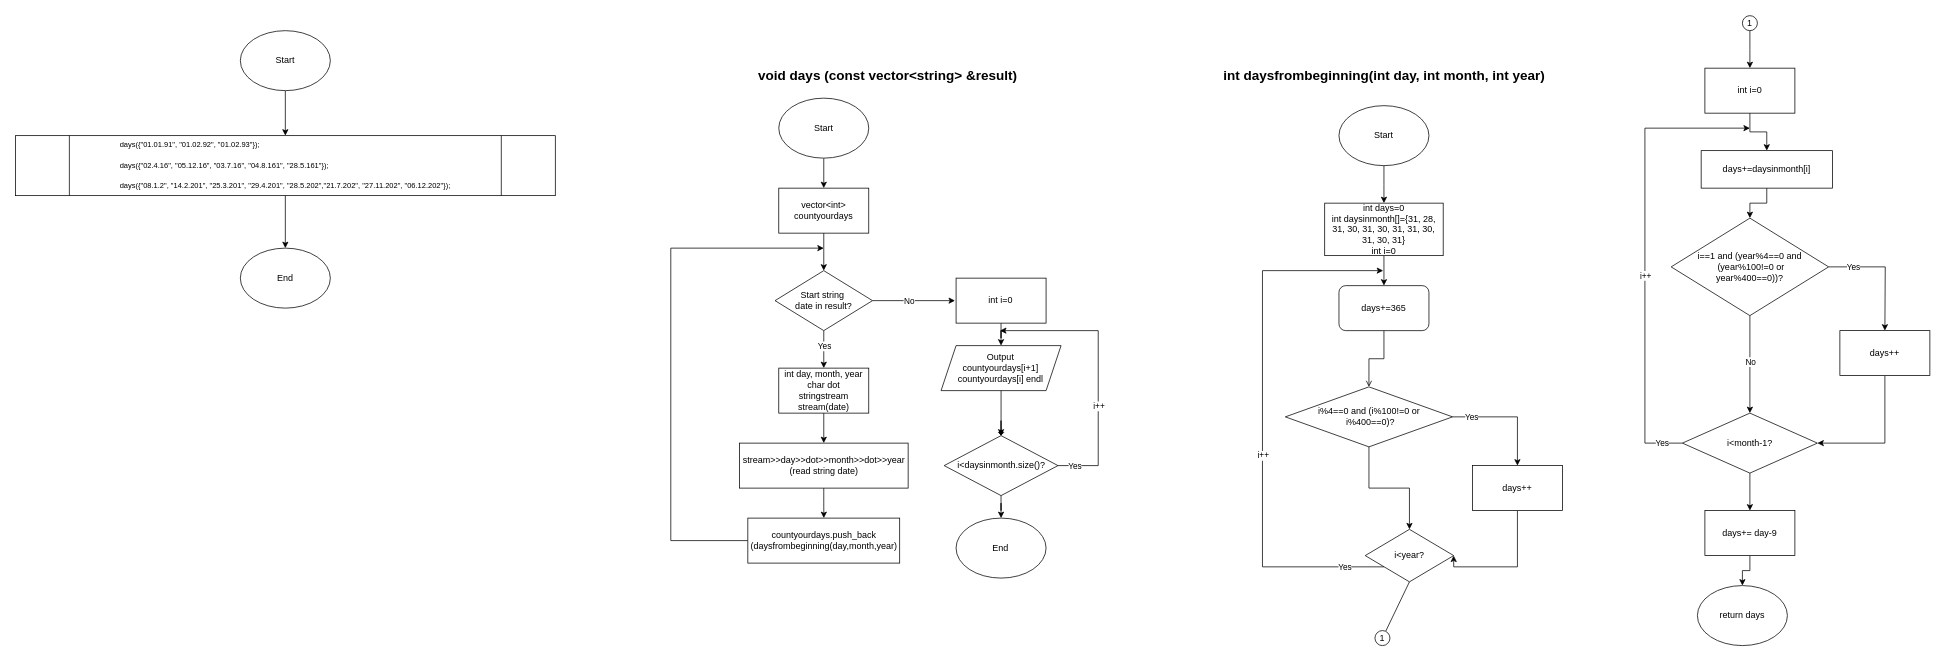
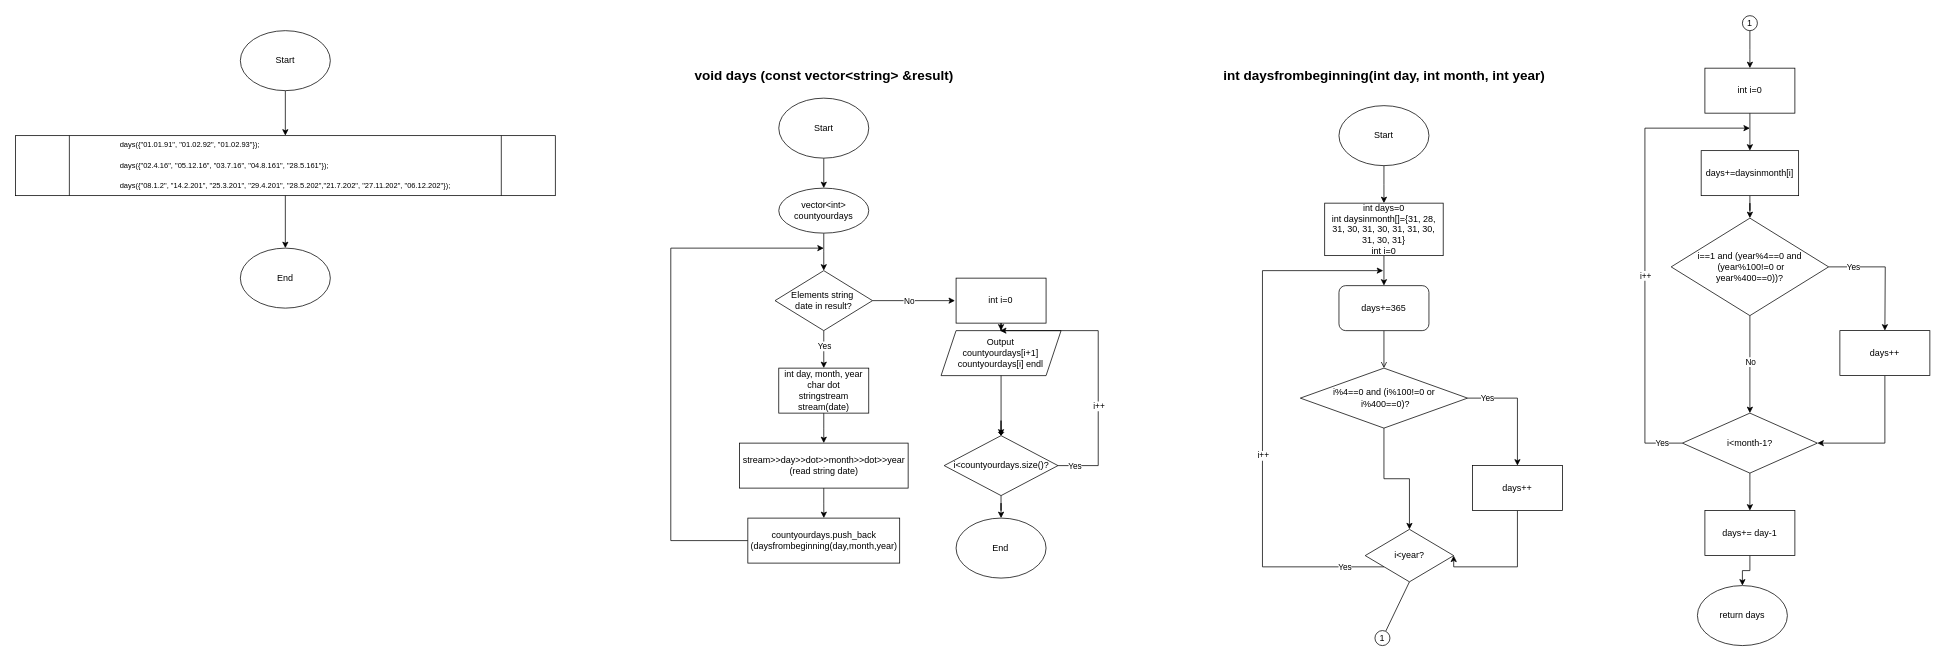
  <mxCell id="0" />
  <mxCell id="1" parent="0" />
  <mxCell id="2" style="edgeStyle=orthogonalEdgeStyle;rounded=0;orthogonalLoop=1;jettySize=auto;html=1;" edge="1" parent="1" source="3" target="5"><mxGeometry relative="1" as="geometry"><mxPoint x="380" y="170" as="targetPoint" /></mxGeometry></mxCell>
  <mxCell id="3" value="Start" style="ellipse;whiteSpace=wrap;html=1;" vertex="1" parent="1"><mxGeometry x="320" y="40" width="120" height="80" as="geometry" /></mxCell>
  <mxCell id="4" style="edgeStyle=orthogonalEdgeStyle;rounded=0;orthogonalLoop=1;jettySize=auto;html=1;" edge="1" parent="1" source="5" target="6"><mxGeometry relative="1" as="geometry"><mxPoint x="380" y="340" as="targetPoint" /></mxGeometry></mxCell>
  <mxCell id="5" value="&lt;p style=&quot;line-height: 100%;&quot;&gt;&lt;/p&gt;&lt;div align=&quot;justify&quot; style=&quot;color: rgb(212, 212, 212); font-family: Consolas, &amp;quot;Courier New&amp;quot;, monospace; font-weight: normal; line-height: 16px; white-space: pre; font-size: 10px;&quot;&gt;&lt;p&gt;&lt;font style=&quot;font-size: 10px;&quot; face=&quot;Helvetica&quot; color=&quot;#000000&quot;&gt;days({&quot;01.01.91&quot;, &quot;01.02.92&quot;, &quot;01.02.93&quot;});&lt;/font&gt;&lt;/p&gt;&lt;p&gt;&lt;font style=&quot;font-size: 10px;&quot; face=&quot;Helvetica&quot; color=&quot;#000000&quot;&gt;days({&quot;02.4.16&quot;, &quot;05.12.16&quot;, &quot;03.7.16&quot;, &quot;04.8.161&quot;, &quot;28.5.161&quot;});&lt;/font&gt;&lt;/p&gt;&lt;p&gt;&lt;font style=&quot;font-size: 10px;&quot; face=&quot;Helvetica&quot; color=&quot;#000000&quot;&gt;days({&quot;08.1.2&quot;, &quot;14.2.201&quot;, &quot;25.3.201&quot;, &quot;29.4.201&quot;, &quot;28.5.202&quot;,&quot;21.7.202&quot;, &quot;27.11.202&quot;, &quot;06.12.202&quot;});&lt;/font&gt;&lt;/p&gt;&lt;/div&gt;&lt;p&gt;&lt;/p&gt;" style="shape=process;whiteSpace=wrap;html=1;backgroundOutline=1;fillColor=none;" vertex="1" parent="1"><mxGeometry x="20" y="180" width="720" height="80" as="geometry" /></mxCell>
  <mxCell id="6" value="End" style="ellipse;whiteSpace=wrap;html=1;" vertex="1" parent="1"><mxGeometry x="320" y="330" width="120" height="80" as="geometry" /></mxCell>
- <mxCell id="7" value="&lt;font style=&quot;font-size: 18px;&quot;&gt;&lt;b&gt;void days (const vector&amp;lt;string&amp;gt; &amp;amp;result)&lt;br&gt;&lt;/b&gt;&lt;/font&gt;" style="text;html=1;align=center;verticalAlign=middle;resizable=0;points=[];autosize=1;strokeColor=none;fillColor=none;" vertex="1" parent="1"><mxGeometry x="998" y="80" width="370" height="40" as="geometry" /></mxCell>
+ <mxCell id="7" value="&lt;font style=&quot;font-size: 18px;&quot;&gt;&lt;b&gt;void days (const vector&amp;lt;string&amp;gt; &amp;amp;result)&lt;br&gt;&lt;/b&gt;&lt;/font&gt;" style="text;html=1;align=center;verticalAlign=middle;resizable=0;points=[];autosize=1;strokeColor=none;fillColor=none;" vertex="1" parent="1"><mxGeometry x="913" y="80" width="370" height="40" as="geometry" /></mxCell>
  <mxCell id="8" value="" style="edgeStyle=orthogonalEdgeStyle;rounded=0;orthogonalLoop=1;jettySize=auto;html=1;" edge="1" parent="1" source="9" target="11"><mxGeometry relative="1" as="geometry" /></mxCell>
  <mxCell id="9" value="Start" style="ellipse;whiteSpace=wrap;html=1;" vertex="1" parent="1"><mxGeometry x="1038" y="130" width="120" height="80" as="geometry" /></mxCell>
  <mxCell id="10" style="edgeStyle=orthogonalEdgeStyle;rounded=0;orthogonalLoop=1;jettySize=auto;html=1;" edge="1" parent="1" source="11"><mxGeometry relative="1" as="geometry"><mxPoint x="1098" y="360" as="targetPoint" /></mxGeometry></mxCell>
- <mxCell id="11" value="vector&amp;lt;int&amp;gt; countyourdays" style="rounded=0;whiteSpace=wrap;html=1;" vertex="1" parent="1"><mxGeometry x="1038" y="250" width="120" height="60" as="geometry" /></mxCell>
+ <mxCell id="11" value="vector&amp;lt;int&amp;gt; countyourdays" style="ellipse;whiteSpace=wrap;html=1;" vertex="1" parent="1"><mxGeometry x="1038" y="250" width="120" height="60" as="geometry" /></mxCell>
  <mxCell id="12" style="edgeStyle=orthogonalEdgeStyle;rounded=0;orthogonalLoop=1;jettySize=auto;html=1;" edge="1" parent="1" source="16"><mxGeometry relative="1" as="geometry"><mxPoint x="1098" y="490" as="targetPoint" /></mxGeometry></mxCell>
  <mxCell id="13" value="Yes" style="edgeLabel;html=1;align=center;verticalAlign=middle;resizable=0;points=[];" connectable="0" vertex="1" parent="12"><mxGeometry x="-0.208" relative="1" as="geometry"><mxPoint as="offset" /></mxGeometry></mxCell>
  <mxCell id="14" style="edgeStyle=orthogonalEdgeStyle;rounded=0;orthogonalLoop=1;jettySize=auto;html=1;" edge="1" parent="1" source="16"><mxGeometry relative="1" as="geometry"><mxPoint x="1273" y="400" as="targetPoint" /></mxGeometry></mxCell>
  <mxCell id="15" value="No" style="edgeLabel;html=1;align=center;verticalAlign=middle;resizable=0;points=[];" connectable="0" vertex="1" parent="14"><mxGeometry x="-0.19" relative="1" as="geometry"><mxPoint x="3" as="offset" /></mxGeometry></mxCell>
- <mxCell id="16" value="&lt;div&gt;Start string&amp;nbsp;&lt;/div&gt;&lt;div&gt;date in result?&lt;/div&gt;" style="rhombus;whiteSpace=wrap;html=1;" vertex="1" parent="1"><mxGeometry x="1033" y="360" width="130" height="80" as="geometry" /></mxCell>
+ <mxCell id="16" value="&lt;div&gt;Elements string&amp;nbsp;&lt;/div&gt;&lt;div&gt;date in result?&lt;/div&gt;" style="rhombus;whiteSpace=wrap;html=1;" vertex="1" parent="1"><mxGeometry x="1033" y="360" width="130" height="80" as="geometry" /></mxCell>
  <mxCell id="17" style="edgeStyle=orthogonalEdgeStyle;rounded=0;orthogonalLoop=1;jettySize=auto;html=1;" edge="1" parent="1" source="18"><mxGeometry relative="1" as="geometry"><mxPoint x="1098" y="590" as="targetPoint" /></mxGeometry></mxCell>
  <mxCell id="18" value="int day, month, year&lt;br&gt;char dot&lt;br&gt;stringstream stream(date)" style="rounded=0;whiteSpace=wrap;html=1;" vertex="1" parent="1"><mxGeometry x="1038" y="490" width="120" height="60" as="geometry" /></mxCell>
  <mxCell id="19" value="" style="edgeStyle=orthogonalEdgeStyle;rounded=0;orthogonalLoop=1;jettySize=auto;html=1;" edge="1" parent="1" source="20" target="22"><mxGeometry relative="1" as="geometry" /></mxCell>
  <mxCell id="20" value="stream&amp;gt;&amp;gt;day&amp;gt;&amp;gt;dot&amp;gt;&amp;gt;month&amp;gt;&amp;gt;dot&amp;gt;&amp;gt;year&lt;br&gt;(read string date)" style="rounded=0;whiteSpace=wrap;html=1;" vertex="1" parent="1"><mxGeometry x="985.5" y="590" width="225" height="60" as="geometry" /></mxCell>
  <mxCell id="21" style="edgeStyle=orthogonalEdgeStyle;rounded=0;orthogonalLoop=1;jettySize=auto;html=1;" edge="1" parent="1" source="22"><mxGeometry relative="1" as="geometry"><mxPoint x="1098" y="330" as="targetPoint" /><Array as="points"><mxPoint x="894" y="720" /></Array></mxGeometry></mxCell>
  <mxCell id="22" value="&lt;div&gt;countyourdays.push_back&lt;/div&gt;&lt;div&gt;(daysfrombeginning(day,month,year)&lt;/div&gt;" style="rounded=0;whiteSpace=wrap;html=1;" vertex="1" parent="1"><mxGeometry x="996.75" y="690" width="202.5" height="60" as="geometry" /></mxCell>
  <mxCell id="23" value="" style="edgeStyle=orthogonalEdgeStyle;rounded=0;orthogonalLoop=1;jettySize=auto;html=1;" edge="1" parent="1" source="24" target="26"><mxGeometry relative="1" as="geometry" /></mxCell>
  <mxCell id="24" value="int i=0" style="rounded=0;whiteSpace=wrap;html=1;" vertex="1" parent="1"><mxGeometry x="1274.43" y="370" width="120" height="60" as="geometry" /></mxCell>
  <mxCell id="25" style="edgeStyle=orthogonalEdgeStyle;rounded=0;orthogonalLoop=1;jettySize=auto;html=1;" edge="1" parent="1" source="33"><mxGeometry relative="1" as="geometry"><mxPoint x="1334.43" y="580" as="targetPoint" /></mxGeometry></mxCell>
- <mxCell id="26" value="&lt;div&gt;Output&lt;/div&gt;&lt;div&gt;countyourdays[i+1]&lt;/div&gt;&lt;div&gt;countyourdays[i] endl&lt;/div&gt;" style="shape=parallelogram;perimeter=parallelogramPerimeter;whiteSpace=wrap;html=1;fixedSize=1;" vertex="1" parent="1"><mxGeometry x="1254.43" y="460" width="160" height="60" as="geometry" /></mxCell>
+ <mxCell id="26" value="&lt;div&gt;Output&lt;/div&gt;&lt;div&gt;countyourdays[i+1]&lt;/div&gt;&lt;div&gt;countyourdays[i] endl&lt;/div&gt;" style="shape=parallelogram;perimeter=parallelogramPerimeter;whiteSpace=wrap;html=1;fixedSize=1;" vertex="1" parent="1"><mxGeometry x="1254.43" y="440" width="160" height="60" as="geometry" /></mxCell>
  <mxCell id="27" style="edgeStyle=orthogonalEdgeStyle;rounded=0;orthogonalLoop=1;jettySize=auto;html=1;" edge="1" parent="1" source="33"><mxGeometry relative="1" as="geometry"><mxPoint x="1333" y="440" as="targetPoint" /><Array as="points"><mxPoint x="1464" y="620" /><mxPoint x="1464" y="440" /></Array></mxGeometry></mxCell>
  <mxCell id="28" value="Yes" style="edgeLabel;html=1;align=center;verticalAlign=middle;resizable=0;points=[];" connectable="0" vertex="1" parent="27"><mxGeometry x="-0.88" relative="1" as="geometry"><mxPoint as="offset" /></mxGeometry></mxCell>
  <mxCell id="29" value="i++" style="edgeLabel;html=1;align=center;verticalAlign=middle;resizable=0;points=[];" connectable="0" vertex="1" parent="27"><mxGeometry x="-0.272" relative="1" as="geometry"><mxPoint as="offset" /></mxGeometry></mxCell>
  <mxCell id="30" style="edgeStyle=orthogonalEdgeStyle;rounded=0;orthogonalLoop=1;jettySize=auto;html=1;" edge="1" parent="1" source="33" target="31"><mxGeometry relative="1" as="geometry"><mxPoint x="1334.43" y="700" as="targetPoint" /></mxGeometry></mxCell>
  <mxCell id="31" value="End" style="ellipse;whiteSpace=wrap;html=1;" vertex="1" parent="1"><mxGeometry x="1274.43" y="690" width="120" height="80" as="geometry" /></mxCell>
  <mxCell id="32" value="" style="edgeStyle=orthogonalEdgeStyle;rounded=0;orthogonalLoop=1;jettySize=auto;html=1;endArrow=diamond;" edge="1" parent="1" source="26" target="33"><mxGeometry relative="1" as="geometry"><mxPoint x="1334.43" y="580" as="targetPoint" /><mxPoint x="1334" y="520" as="sourcePoint" /></mxGeometry></mxCell>
- <mxCell id="33" value="i&amp;lt;daysinmonth.size()?" style="rhombus;whiteSpace=wrap;html=1;" vertex="1" parent="1"><mxGeometry x="1258.54" y="580" width="151.78" height="80" as="geometry" /></mxCell>
+ <mxCell id="33" value="i&amp;lt;countyourdays.size()?" style="rhombus;whiteSpace=wrap;html=1;" vertex="1" parent="1"><mxGeometry x="1258.54" y="580" width="151.78" height="80" as="geometry" /></mxCell>
  <mxCell id="34" value="&lt;font style=&quot;font-size: 18px;&quot;&gt;&lt;b&gt;int daysfrombeginning(int day, int month, int year)&lt;br&gt;&lt;/b&gt;&lt;/font&gt;" style="text;html=1;align=center;verticalAlign=middle;resizable=0;points=[];autosize=1;strokeColor=none;fillColor=none;" vertex="1" parent="1"><mxGeometry x="1620" y="80" width="450" height="40" as="geometry" /></mxCell>
  <mxCell id="35" style="edgeStyle=orthogonalEdgeStyle;rounded=0;orthogonalLoop=1;jettySize=auto;html=1;" edge="1" parent="1" source="36"><mxGeometry relative="1" as="geometry"><mxPoint x="1845" y="270" as="targetPoint" /></mxGeometry></mxCell>
  <mxCell id="36" value="Start" style="ellipse;whiteSpace=wrap;html=1;" vertex="1" parent="1"><mxGeometry x="1785" y="140" width="120" height="80" as="geometry" /></mxCell>
  <mxCell id="37" style="edgeStyle=orthogonalEdgeStyle;rounded=0;orthogonalLoop=1;jettySize=auto;html=1;entryX=0.5;entryY=0;entryDx=0;entryDy=0;" edge="1" parent="1" source="38" target="40"><mxGeometry relative="1" as="geometry"><mxPoint x="1845" y="370" as="targetPoint" /></mxGeometry></mxCell>
  <mxCell id="38" value="&lt;div&gt;int days=0&lt;/div&gt;&lt;div&gt;int daysinmonth[]={31, 28, 31, 30, 31, 30, 31, 31, 30, 31, 30, 31}&lt;/div&gt;&lt;div&gt;int i=0&lt;br&gt;&lt;/div&gt;" style="rounded=0;whiteSpace=wrap;html=1;" vertex="1" parent="1"><mxGeometry x="1766" y="270" width="158" height="70" as="geometry" /></mxCell>
  <mxCell id="39" style="edgeStyle=orthogonalEdgeStyle;rounded=0;orthogonalLoop=1;jettySize=auto;html=1;entryX=0.5;entryY=0;entryDx=0;entryDy=0;endArrow=open;" edge="1" parent="1" source="40" target="44"><mxGeometry relative="1" as="geometry"><mxPoint x="1845" y="490" as="targetPoint" /></mxGeometry></mxCell>
  <mxCell id="40" value="days+=365" style="whiteSpace=wrap;html=1;rounded=1;" vertex="1" parent="1"><mxGeometry x="1785" y="380" width="120" height="60" as="geometry" /></mxCell>
  <mxCell id="41" style="edgeStyle=orthogonalEdgeStyle;rounded=0;orthogonalLoop=1;jettySize=auto;html=1;entryX=0.5;entryY=0;entryDx=0;entryDy=0;" edge="1" parent="1" source="44" target="46"><mxGeometry relative="1" as="geometry" /></mxCell>
  <mxCell id="42" value="Yes" style="edgeLabel;html=1;align=center;verticalAlign=middle;resizable=0;points=[];" connectable="0" vertex="1" parent="41"><mxGeometry x="-0.667" relative="1" as="geometry"><mxPoint as="offset" /></mxGeometry></mxCell>
  <mxCell id="43" style="edgeStyle=orthogonalEdgeStyle;rounded=0;orthogonalLoop=1;jettySize=auto;html=1;" edge="1" parent="1" source="44" target="50"><mxGeometry relative="1" as="geometry"><mxPoint x="1845" y="720" as="targetPoint" /></mxGeometry></mxCell>
- <mxCell id="44" value="&lt;div&gt;i%4==0 and (i%100!=0 or&lt;/div&gt;&lt;div&gt;&amp;nbsp;i%400==0)?&lt;/div&gt;" style="rhombus;whiteSpace=wrap;html=1;" vertex="1" parent="1"><mxGeometry x="1713.5" y="515" width="223" height="80" as="geometry" /></mxCell>
+ <mxCell id="44" value="&lt;div&gt;i%4==0 and (i%100!=0 or&lt;/div&gt;&lt;div&gt;&amp;nbsp;i%400==0)?&lt;/div&gt;" style="rhombus;whiteSpace=wrap;html=1;" vertex="1" parent="1"><mxGeometry x="1733.5" y="490" width="223" height="80" as="geometry" /></mxCell>
  <mxCell id="45" style="edgeStyle=orthogonalEdgeStyle;rounded=0;orthogonalLoop=1;jettySize=auto;html=1;entryX=1;entryY=0.5;entryDx=0;entryDy=0;" edge="1" parent="1" source="46" target="50"><mxGeometry relative="1" as="geometry"><Array as="points"><mxPoint x="2023" y="755" /></Array></mxGeometry></mxCell>
  <mxCell id="46" value="days++" style="rounded=0;whiteSpace=wrap;html=1;" vertex="1" parent="1"><mxGeometry x="1963" y="620" width="120" height="60" as="geometry" /></mxCell>
  <mxCell id="47" style="edgeStyle=orthogonalEdgeStyle;rounded=0;orthogonalLoop=1;jettySize=auto;html=1;" edge="1" parent="1" source="50"><mxGeometry relative="1" as="geometry"><mxPoint x="1844" y="360" as="targetPoint" /><Array as="points"><mxPoint x="1683" y="755" /><mxPoint x="1683" y="360" /></Array></mxGeometry></mxCell>
  <mxCell id="48" value="Yes" style="edgeLabel;html=1;align=center;verticalAlign=middle;resizable=0;points=[];" connectable="0" vertex="1" parent="47"><mxGeometry x="-0.852" relative="1" as="geometry"><mxPoint as="offset" /></mxGeometry></mxCell>
  <mxCell id="49" value="i++" style="edgeLabel;html=1;align=center;verticalAlign=middle;resizable=0;points=[];" connectable="0" vertex="1" parent="47"><mxGeometry x="-0.135" relative="1" as="geometry"><mxPoint as="offset" /></mxGeometry></mxCell>
  <mxCell id="50" value="i&amp;lt;year?" style="rhombus;whiteSpace=wrap;html=1;" vertex="1" parent="1"><mxGeometry x="1820" y="705" width="118" height="70" as="geometry" /></mxCell>
  <mxCell id="51" value="" style="endArrow=none;html=1;rounded=0;exitX=0.5;exitY=1;exitDx=0;exitDy=0;" edge="1" parent="1" source="50" target="52"><mxGeometry width="50" height="50" relative="1" as="geometry"><mxPoint x="1843" y="840" as="sourcePoint" /><mxPoint x="1843" y="790" as="targetPoint" /><Array as="points" /></mxGeometry></mxCell>
  <mxCell id="52" value="1" style="ellipse;whiteSpace=wrap;html=1;aspect=fixed;" vertex="1" parent="1"><mxGeometry x="1833" y="840" width="20" height="20" as="geometry" /></mxCell>
  <mxCell id="53" style="edgeStyle=orthogonalEdgeStyle;rounded=0;orthogonalLoop=1;jettySize=auto;html=1;" edge="1" parent="1" source="54"><mxGeometry relative="1" as="geometry"><mxPoint x="2333" y="90" as="targetPoint" /></mxGeometry></mxCell>
  <mxCell id="54" value="1" style="ellipse;whiteSpace=wrap;html=1;aspect=fixed;" vertex="1" parent="1"><mxGeometry x="2323" y="20" width="20" height="20" as="geometry" /></mxCell>
  <mxCell id="55" value="" style="edgeStyle=orthogonalEdgeStyle;rounded=0;orthogonalLoop=1;jettySize=auto;html=1;" edge="1" parent="1" source="56" target="58"><mxGeometry relative="1" as="geometry" /></mxCell>
  <mxCell id="56" value="int i=0" style="rounded=0;whiteSpace=wrap;html=1;" vertex="1" parent="1"><mxGeometry x="2273" y="90" width="120" height="60" as="geometry" /></mxCell>
  <mxCell id="57" value="" style="edgeStyle=orthogonalEdgeStyle;rounded=0;orthogonalLoop=1;jettySize=auto;html=1;" edge="1" parent="1" source="58" target="63"><mxGeometry relative="1" as="geometry" /></mxCell>
- <mxCell id="58" value="days+=daysinmonth[i]" style="rounded=0;whiteSpace=wrap;html=1;" vertex="1" parent="1"><mxGeometry x="2268" y="200" width="175" height="50" as="geometry" /></mxCell>
+ <mxCell id="58" value="days+=daysinmonth[i]" style="rounded=0;whiteSpace=wrap;html=1;" vertex="1" parent="1"><mxGeometry x="2268" y="200" width="130" height="60" as="geometry" /></mxCell>
  <mxCell id="59" style="edgeStyle=orthogonalEdgeStyle;rounded=0;orthogonalLoop=1;jettySize=auto;html=1;" edge="1" parent="1" source="63"><mxGeometry relative="1" as="geometry"><mxPoint x="2513" y="440" as="targetPoint" /></mxGeometry></mxCell>
  <mxCell id="60" value="Yes" style="edgeLabel;html=1;align=center;verticalAlign=middle;resizable=0;points=[];" connectable="0" vertex="1" parent="59"><mxGeometry x="-0.599" relative="1" as="geometry"><mxPoint as="offset" /></mxGeometry></mxCell>
  <mxCell id="61" style="edgeStyle=orthogonalEdgeStyle;rounded=0;orthogonalLoop=1;jettySize=auto;html=1;" edge="1" parent="1" source="63"><mxGeometry relative="1" as="geometry"><mxPoint x="2333" y="550" as="targetPoint" /></mxGeometry></mxCell>
  <mxCell id="62" value="No" style="edgeLabel;html=1;align=center;verticalAlign=middle;resizable=0;points=[];" connectable="0" vertex="1" parent="61"><mxGeometry x="-0.068" relative="1" as="geometry"><mxPoint as="offset" /></mxGeometry></mxCell>
  <mxCell id="63" value="&lt;div&gt;i==1 and (year%4==0 and&lt;/div&gt;&lt;div&gt;&amp;nbsp;(year%100!=0 or&lt;/div&gt;&lt;div&gt;year%400==0))?&lt;br&gt;&lt;/div&gt;" style="rhombus;whiteSpace=wrap;html=1;" vertex="1" parent="1"><mxGeometry x="2228" y="290" width="210" height="130" as="geometry" /></mxCell>
  <mxCell id="64" style="edgeStyle=orthogonalEdgeStyle;rounded=0;orthogonalLoop=1;jettySize=auto;html=1;" edge="1" parent="1" target="70"><mxGeometry relative="1" as="geometry"><mxPoint x="2423" y="610" as="targetPoint" /><mxPoint x="2513" y="500" as="sourcePoint" /><Array as="points"><mxPoint x="2513" y="590" /></Array></mxGeometry></mxCell>
  <mxCell id="65" value="days++" style="rounded=0;whiteSpace=wrap;html=1;" vertex="1" parent="1"><mxGeometry x="2453" y="440" width="120" height="60" as="geometry" /></mxCell>
  <mxCell id="66" style="edgeStyle=orthogonalEdgeStyle;rounded=0;orthogonalLoop=1;jettySize=auto;html=1;" edge="1" parent="1" source="70"><mxGeometry relative="1" as="geometry"><mxPoint x="2333" y="170" as="targetPoint" /><Array as="points"><mxPoint x="2193" y="590" /><mxPoint x="2193" y="170" /></Array></mxGeometry></mxCell>
  <mxCell id="67" value="Yes" style="edgeLabel;html=1;align=center;verticalAlign=middle;resizable=0;points=[];" connectable="0" vertex="1" parent="66"><mxGeometry x="-0.908" relative="1" as="geometry"><mxPoint as="offset" /></mxGeometry></mxCell>
  <mxCell id="68" value="i++" style="edgeLabel;html=1;align=center;verticalAlign=middle;resizable=0;points=[];" connectable="0" vertex="1" parent="66"><mxGeometry x="-0.171" relative="1" as="geometry"><mxPoint y="-21" as="offset" /></mxGeometry></mxCell>
  <mxCell id="69" style="edgeStyle=orthogonalEdgeStyle;rounded=0;orthogonalLoop=1;jettySize=auto;html=1;" edge="1" parent="1" source="70"><mxGeometry relative="1" as="geometry"><mxPoint x="2333" y="680" as="targetPoint" /></mxGeometry></mxCell>
  <mxCell id="70" value="i&amp;lt;month-1?" style="rhombus;whiteSpace=wrap;html=1;" vertex="1" parent="1"><mxGeometry x="2243" y="550" width="180" height="80" as="geometry" /></mxCell>
  <mxCell id="71" style="edgeStyle=orthogonalEdgeStyle;rounded=0;orthogonalLoop=1;jettySize=auto;html=1;" edge="1" parent="1" source="72" target="73"><mxGeometry relative="1" as="geometry"><mxPoint x="2333" y="790" as="targetPoint" /></mxGeometry></mxCell>
- <mxCell id="72" value="days+= day-9" style="rounded=0;whiteSpace=wrap;html=1;" vertex="1" parent="1"><mxGeometry x="2273" y="680" width="120" height="60" as="geometry" /></mxCell>
+ <mxCell id="72" value="days+= day-1" style="rounded=0;whiteSpace=wrap;html=1;" vertex="1" parent="1"><mxGeometry x="2273" y="680" width="120" height="60" as="geometry" /></mxCell>
  <mxCell id="73" value="return days" style="ellipse;whiteSpace=wrap;html=1;" vertex="1" parent="1"><mxGeometry x="2263" y="780" width="120" height="80" as="geometry" /></mxCell>
